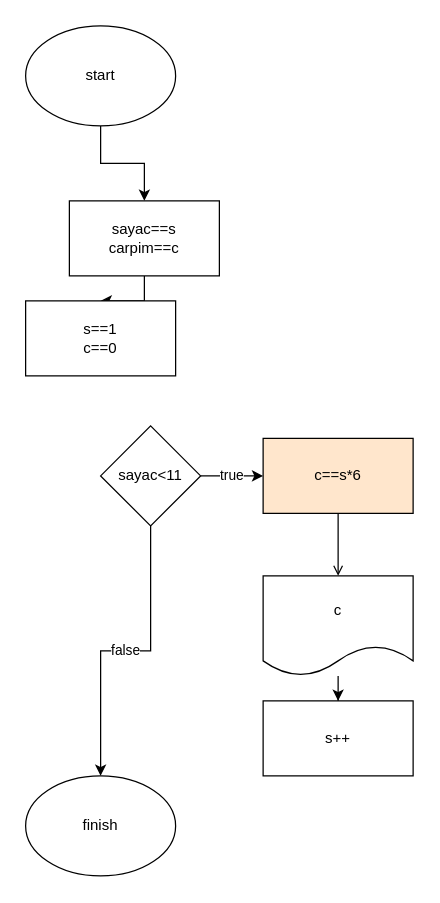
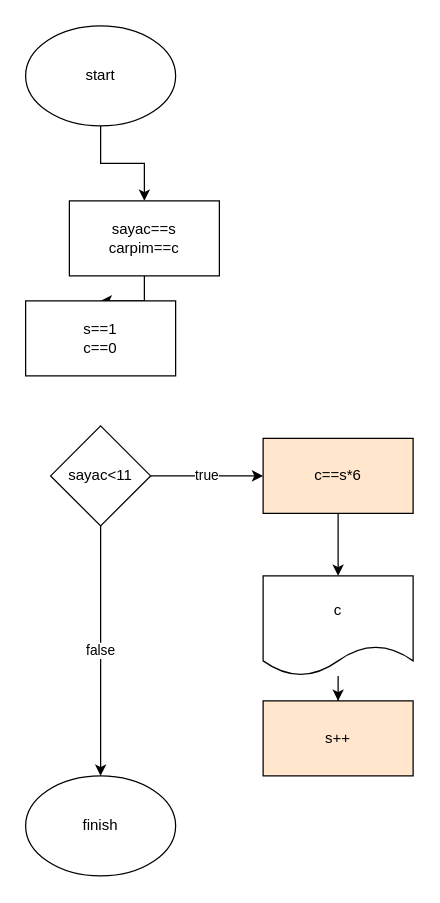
  <mxCell id="0" />
  <mxCell id="1" parent="0" />
  <mxCell id="2" style="edgeStyle=orthogonalEdgeStyle;rounded=0;orthogonalLoop=1;jettySize=auto;html=1;" edge="1" parent="1" source="3" target="5"><mxGeometry relative="1" as="geometry"><mxPoint x="80" y="180" as="targetPoint" /></mxGeometry></mxCell>
  <mxCell id="3" value="start" style="ellipse;whiteSpace=wrap;html=1;" vertex="1" parent="1"><mxGeometry x="20" width="120" height="80" as="geometry" y="20" /></mxCell>
  <mxCell id="4" style="edgeStyle=orthogonalEdgeStyle;rounded=0;orthogonalLoop=1;jettySize=auto;html=1;" edge="1" parent="1" source="5" target="6"><mxGeometry relative="1" as="geometry"><mxPoint x="80" y="260" as="targetPoint" /></mxGeometry></mxCell>
  <mxCell id="5" value="sayac==s&lt;br&gt;carpim==c" style="rounded=0;whiteSpace=wrap;html=1;" vertex="1" parent="1"><mxGeometry x="55" y="160" width="120" height="60" as="geometry" /></mxCell>
  <mxCell id="6" value="s==1&lt;br&gt;c==0" style="rounded=0;whiteSpace=wrap;html=1;" vertex="1" parent="1"><mxGeometry x="20" y="240" width="120" height="60" as="geometry" /></mxCell>
  <mxCell id="7" value="true" style="edgeStyle=orthogonalEdgeStyle;rounded=0;orthogonalLoop=1;jettySize=auto;html=1;" edge="1" parent="1" source="9" target="11"><mxGeometry relative="1" as="geometry"><mxPoint x="200" y="380" as="targetPoint" /></mxGeometry></mxCell>
  <mxCell id="8" value="false" style="edgeStyle=orthogonalEdgeStyle;rounded=0;orthogonalLoop=1;jettySize=auto;html=1;" edge="1" parent="1" source="9" target="15"><mxGeometry relative="1" as="geometry"><mxPoint x="80" y="660" as="targetPoint" /></mxGeometry></mxCell>
- <mxCell id="9" value="sayac&amp;lt;11" style="rhombus;whiteSpace=wrap;html=1;" vertex="1" parent="1"><mxGeometry x="80" y="340" width="80" height="80" as="geometry" /></mxCell>
- <mxCell id="10" style="edgeStyle=orthogonalEdgeStyle;rounded=0;orthogonalLoop=1;jettySize=auto;html=1;endArrow=open;" edge="1" parent="1" source="11" target="13"><mxGeometry relative="1" as="geometry"><mxPoint x="270" y="500" as="targetPoint" /></mxGeometry></mxCell>
+ <mxCell id="9" value="sayac&amp;lt;11" style="rhombus;whiteSpace=wrap;html=1;" vertex="1" parent="1"><mxGeometry x="40" y="340" width="80" height="80" as="geometry" /></mxCell>
+ <mxCell id="10" style="edgeStyle=orthogonalEdgeStyle;rounded=0;orthogonalLoop=1;jettySize=auto;html=1;" edge="1" parent="1" source="11" target="13"><mxGeometry relative="1" as="geometry"><mxPoint x="270" y="500" as="targetPoint" /></mxGeometry></mxCell>
  <mxCell id="11" value="c==s*6" style="rounded=0;whiteSpace=wrap;html=1;fillColor=#ffe6cc;" vertex="1" parent="1"><mxGeometry x="210" y="350" width="120" height="60" as="geometry" /></mxCell>
  <mxCell id="12" style="edgeStyle=orthogonalEdgeStyle;rounded=0;orthogonalLoop=1;jettySize=auto;html=1;" edge="1" parent="1" source="13" target="14"><mxGeometry relative="1" as="geometry"><mxPoint x="270" y="590" as="targetPoint" /></mxGeometry></mxCell>
  <mxCell id="13" value="c" style="shape=document;whiteSpace=wrap;html=1;boundedLbl=1;" vertex="1" parent="1"><mxGeometry x="210" y="460" width="120" height="80" as="geometry" /></mxCell>
- <mxCell id="14" value="s++" style="rounded=0;whiteSpace=wrap;html=1;" vertex="1" parent="1"><mxGeometry x="210" y="560" width="120" height="60" as="geometry" /></mxCell>
+ <mxCell id="14" value="s++" style="rounded=0;whiteSpace=wrap;html=1;fillColor=#ffe6cc;" vertex="1" parent="1"><mxGeometry x="210" y="560" width="120" height="60" as="geometry" /></mxCell>
  <mxCell id="15" value="finish" style="ellipse;whiteSpace=wrap;html=1;" vertex="1" parent="1"><mxGeometry x="20" y="620" width="120" height="80" as="geometry" /></mxCell>
